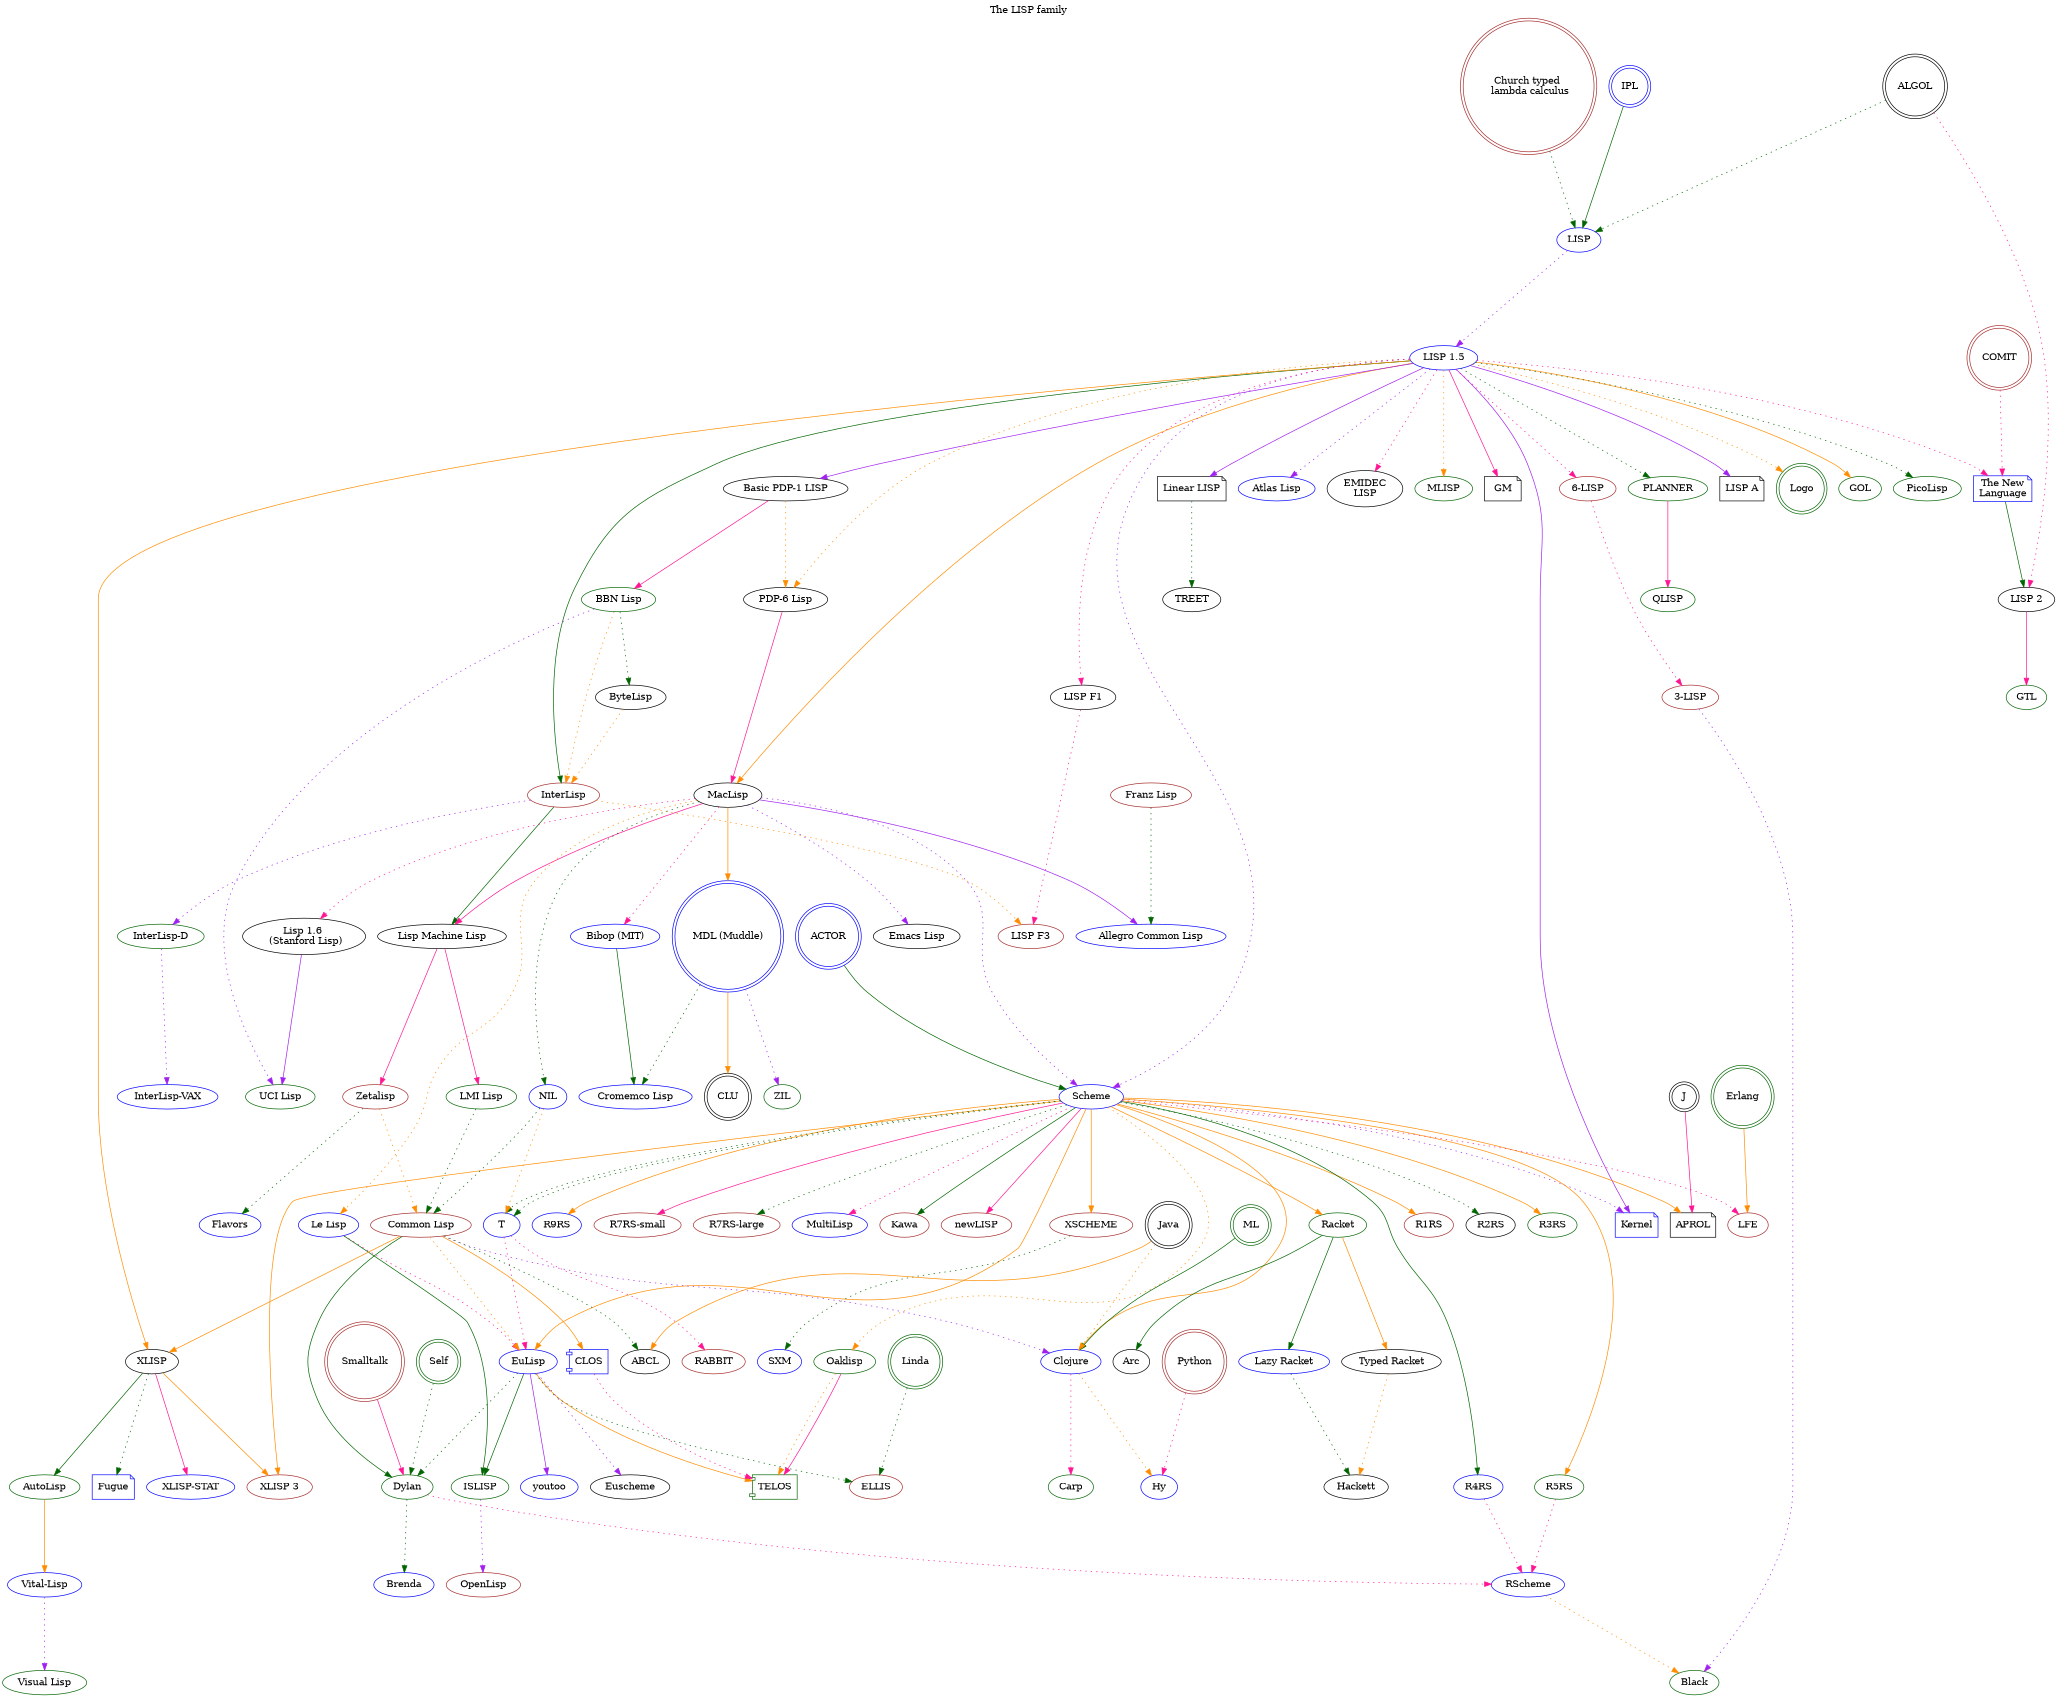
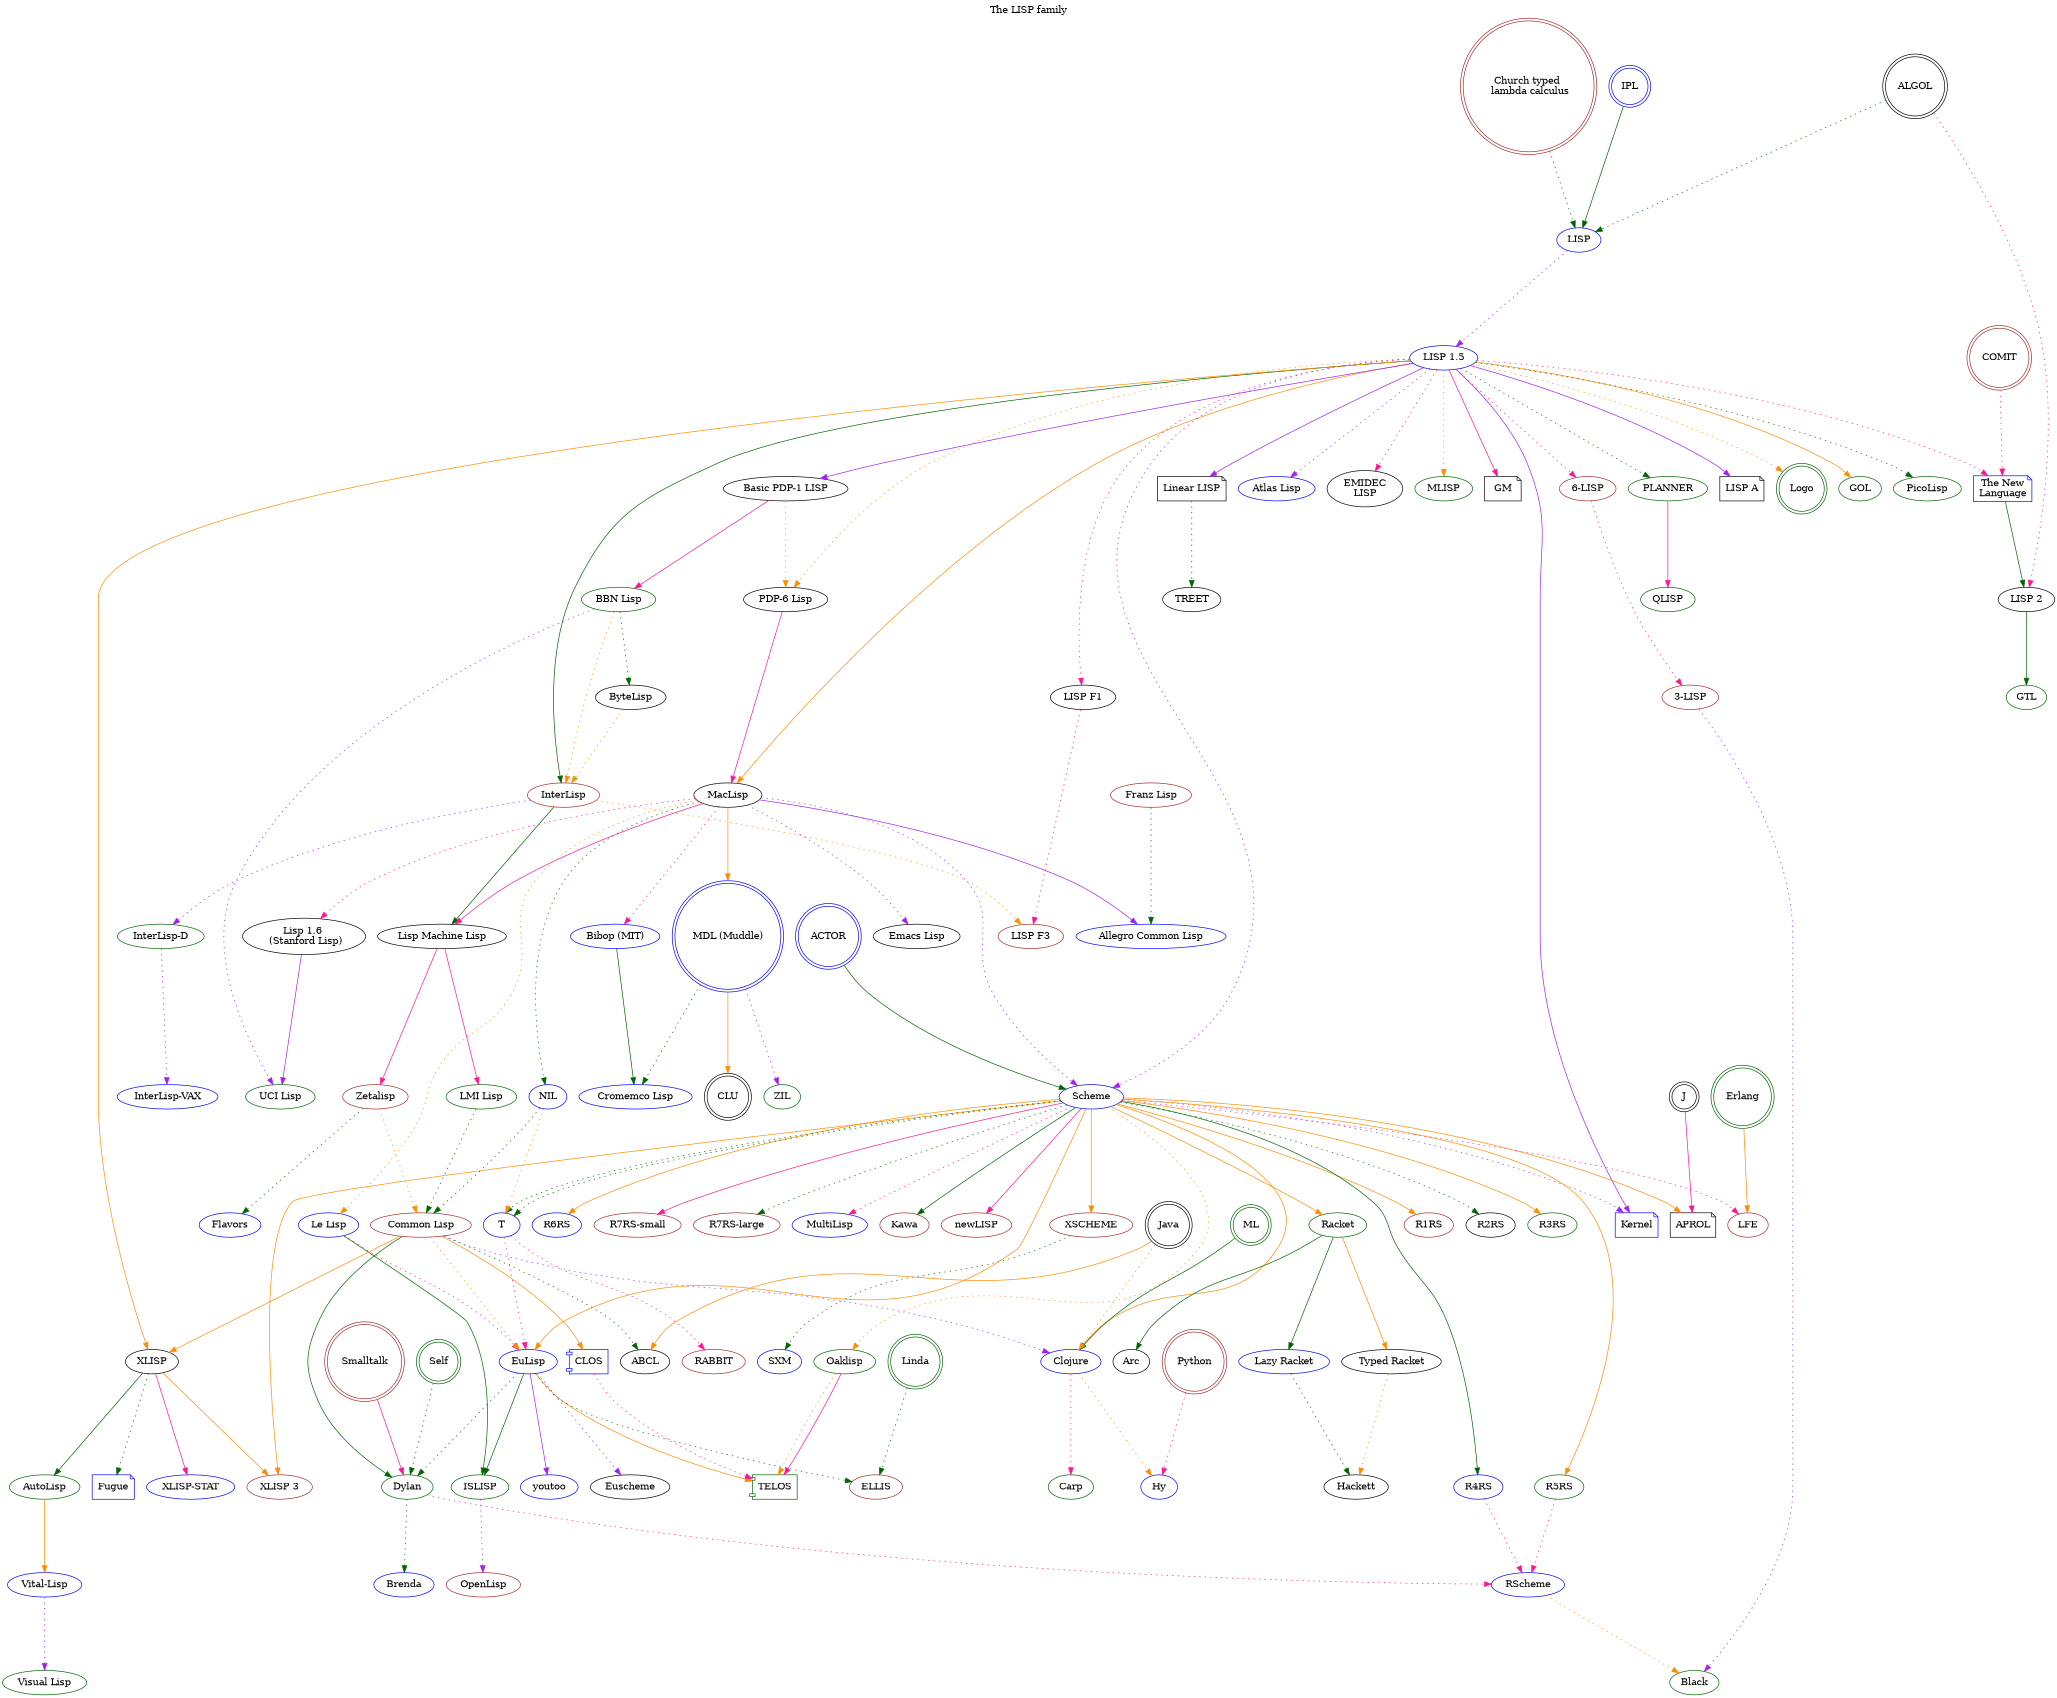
  digraph {
    concentrate=false
    constraint=true
    label="The LISP family"
    labelloc=t
    rank=new
    ranksep=1.5
    splines=true
    node [color=blue]
    edge [color=darkgreen style=dotted]
    IPL [shape=doublecircle]
    LISP
    "LISP 1.5"
    InterLisp [color=brown]
    "Linear LISP" [color=black shape=note]
    "Atlas Lisp"
    MacLisp [color=black]
    "Basic PDP-1 LISP" [color=black]
    "EMIDEC\nLISP" [color=black]
    MLISP [color=darkgreen]
    "The New\nLanguage" [shape=note]
    GM [color=black shape=note]
    PLANNER [color=darkgreen]
    "LISP A" [color=black shape=note]
    "PDP-6 Lisp" [color=black]
    Scheme
    XLISP [color=black]
    Logo [color=darkgreen shape=doublecircle]
    GOL [color=darkgreen]
    Kernel [shape=note]
    PicoLisp [color=darkgreen]
    n22 [color=brown label="6-LISP"]
    "LISP F1" [color=black]
    "Church typed \n lambda calculus" [color=brown shape=doublecircle]
    ALGOL [color=black shape=doublecircle]
    "LISP 2" [color=black]
    GTL [color=darkgreen]
    "Lisp Machine Lisp" [color=black]
    "InterLisp-D" [color=darkgreen]
    "LISP F3" [color=brown]
    TREET [color=black]
    "Bibop (MIT)"
    "Lisp 1.6 \n (Stanford Lisp)" [color=black]
    "MDL (Muddle)" [shape=doublecircle]
    "Emacs Lisp" [color=black]
    NIL
    "Le Lisp"
    "Allegro Common Lisp"
    "BBN Lisp" [color=darkgreen]
    QLISP [color=darkgreen]
    EuLisp
    Clojure
    R1RS [color=brown]
    R2RS [color=black]
    R3RS [color=darkgreen]
    R4RS
    R5RS [color=darkgreen]
-   R6RS [label=R9RS]
+   R6RS
    "R7RS-small" [color=brown]
    "R7RS-large" [color=brown]
    MultiLisp
    "XLISP 3" [color=brown]
    APROL [color=black shape=note]
    T
    Kawa [color=brown]
    newLISP [color=brown]
    XSCHEME [color=brown]
    LFE [color=brown]
    Racket [color=darkgreen]
    Oaklisp [color=darkgreen]
    AutoLisp [color=darkgreen]
    Fugue [shape=note]
    "XLISP-STAT"
    "3-LISP" [color=brown]
    Zetalisp [color=brown]
    "LMI Lisp" [color=darkgreen]
    "InterLisp-VAX"
    "Cromemco Lisp"
    "UCI Lisp" [color=darkgreen]
    ZIL [color=darkgreen]
    CLU [color=black shape=doublecircle]
    "Common Lisp" [color=brown]
    "Franz Lisp" [color=brown]
    ISLISP [color=darkgreen]
    ByteLisp [color=black]
    COMIT [color=brown shape=doublecircle]
    Flavors
    Dylan [color=darkgreen]
    ABCL [color=black]
    CLOS [shape=component]
    RScheme
    Brenda
    TELOS [color=darkgreen shape=component]
    youtoo
    ELLIS [color=brown]
    Euscheme [color=black]
    Carp [color=darkgreen]
    Hy
    ACTOR [shape=doublecircle]
    RABBIT [color=brown]
    SXM
    Arc [color=black]
    "Typed Racket" [color=black]
    "Lazy Racket"
    Black [color=darkgreen]
    "Vital-Lisp"
    "Visual Lisp" [color=darkgreen]
    J [color=black shape=doublecircle]
    Self [color=darkgreen shape=doublecircle]
    Smalltalk [color=brown shape=doublecircle]
    OpenLisp [color=brown]
    Erlang [color=darkgreen shape=doublecircle]
    Hackett [color=black]
    ML [color=darkgreen shape=doublecircle]
    Java [color=black shape=doublecircle]
    Python [color=brown shape=doublecircle]
    Linda [color=darkgreen shape=doublecircle]
    IPL -> LISP [style=solid]
    LISP -> "LISP 1.5" [color=purple]
    "LISP 1.5" -> InterLisp [style=solid]
    "LISP 1.5" -> "Linear LISP" [color=purple style=solid]
    "LISP 1.5" -> "Atlas Lisp" [color=purple]
    "LISP 1.5" -> MacLisp [color=darkorange style=solid]
    "LISP 1.5" -> "Basic PDP-1 LISP" [color=purple style=solid]
    "LISP 1.5" -> "EMIDEC\nLISP" [color=deeppink]
    "LISP 1.5" -> MLISP [color=darkorange]
    "LISP 1.5" -> "The New\nLanguage" [color=deeppink]
    "LISP 1.5" -> GM [color=deeppink style=solid]
    "LISP 1.5" -> PLANNER
    "LISP 1.5" -> "LISP A" [color=purple style=solid]
    "LISP 1.5" -> "PDP-6 Lisp" [color=darkorange]
    "LISP 1.5" -> Scheme [color=purple]
    "LISP 1.5" -> XLISP [color=darkorange style=solid]
    "LISP 1.5" -> Logo [color=darkorange]
    "LISP 1.5" -> GOL [color=darkorange style=solid]
    "LISP 1.5" -> Kernel [color=purple style=solid]
    "LISP 1.5" -> PicoLisp
    "LISP 1.5" -> n22 [color=deeppink]
    "LISP 1.5" -> "LISP F1" [color=deeppink]
    InterLisp -> "Lisp Machine Lisp" [style=solid]
    InterLisp -> "InterLisp-D" [color=purple]
    InterLisp -> "LISP F3" [color=darkorange]
    "Linear LISP" -> TREET
    MacLisp -> Scheme [color=purple]
    MacLisp -> "Lisp Machine Lisp" [color=deeppink style=solid]
    MacLisp -> "Bibop (MIT)" [color=deeppink]
    MacLisp -> "Lisp 1.6 \n (Stanford Lisp)" [color=deeppink]
    MacLisp -> "MDL (Muddle)" [color=darkorange style=solid]
    MacLisp -> "Emacs Lisp" [color=purple]
    MacLisp -> NIL
    MacLisp -> "Le Lisp" [color=darkorange]
    MacLisp -> "Allegro Common Lisp" [color=purple style=solid]
    "Basic PDP-1 LISP" -> "PDP-6 Lisp" [color=darkorange]
    "Basic PDP-1 LISP" -> "BBN Lisp" [color=deeppink style=solid]
    "The New\nLanguage" -> "LISP 2" [style=solid]
    PLANNER -> QLISP [color=deeppink style=solid]
    "PDP-6 Lisp" -> MacLisp [color=deeppink style=solid]
    Scheme -> Kernel [color=purple]
    Scheme -> EuLisp [color=darkorange style=solid]
    Scheme -> Clojure [color=darkorange style=solid]
    Scheme -> R1RS [color=darkorange style=solid]
    Scheme -> R2RS
    Scheme -> R3RS [color=darkorange style=solid]
    Scheme -> R4RS [style=solid]
    Scheme -> R5RS [color=darkorange style=solid]
    Scheme -> R6RS [color=darkorange style=solid]
    Scheme -> "R7RS-small" [color=deeppink style=solid]
    Scheme -> "R7RS-large"
    Scheme -> MultiLisp [color=deeppink]
    Scheme -> "XLISP 3" [color=darkorange style=solid]
    Scheme -> APROL [color=darkorange style=solid]
    Scheme -> T
    Scheme -> T
    Scheme -> Kawa [style=solid]
    Scheme -> newLISP [color=deeppink style=solid]
    Scheme -> XSCHEME [color=darkorange style=solid]
    Scheme -> LFE [color=deeppink]
    Scheme -> Racket [color=darkorange style=solid]
    Scheme -> Oaklisp [color=darkorange]
    XLISP -> "XLISP 3" [color=darkorange style=solid]
    XLISP -> AutoLisp [style=solid]
    XLISP -> Fugue
    XLISP -> "XLISP-STAT" [color=deeppink style=solid]
    n22 -> "3-LISP" [color=deeppink]
    "LISP F1" -> "LISP F3" [color=deeppink]
    "Church typed \n lambda calculus" -> LISP
    ALGOL -> LISP
    ALGOL -> "LISP 2" [color=deeppink]
-   "LISP 2" -> GTL [color=deeppink style=solid]
+   "LISP 2" -> GTL [style=solid]
    "Lisp Machine Lisp" -> Zetalisp [color=deeppink style=solid]
    "Lisp Machine Lisp" -> "LMI Lisp" [color=deeppink style=solid]
    "InterLisp-D" -> "InterLisp-VAX" [color=purple]
    "Bibop (MIT)" -> "Cromemco Lisp" [style=solid]
    "Lisp 1.6 \n (Stanford Lisp)" -> "UCI Lisp" [color=purple style=solid]
    "MDL (Muddle)" -> "Cromemco Lisp"
    "MDL (Muddle)" -> ZIL [color=purple]
    "MDL (Muddle)" -> CLU [color=darkorange style=solid]
    NIL -> T [color=darkorange]
    NIL -> "Common Lisp"
    "Le Lisp" -> EuLisp [color=deeppink]
    "Le Lisp" -> ISLISP [style=solid]
    "BBN Lisp" -> InterLisp [color=darkorange]
    "BBN Lisp" -> "UCI Lisp" [color=purple]
    "BBN Lisp" -> ByteLisp
    EuLisp -> ISLISP [style=solid]
    EuLisp -> Dylan
    EuLisp -> TELOS [color=darkorange style=solid]
    EuLisp -> youtoo [color=purple style=solid]
    EuLisp -> ELLIS
    EuLisp -> Euscheme [color=purple]
    Clojure -> Carp [color=deeppink]
    Clojure -> Hy [color=darkorange]
    R4RS -> RScheme [color=deeppink]
    R5RS -> RScheme [color=deeppink]
    T -> EuLisp [color=deeppink]
    T -> RABBIT [color=deeppink]
    XSCHEME -> SXM
    Racket -> Arc [style=solid]
    Racket -> "Typed Racket" [color=darkorange style=solid]
    Racket -> "Lazy Racket" [style=solid]
    Oaklisp -> TELOS [color=darkorange]
    Oaklisp -> TELOS [color=deeppink style=solid]
    AutoLisp -> "Vital-Lisp" [color=darkorange style=solid]
    "3-LISP" -> Black [color=purple]
    Zetalisp -> "Common Lisp" [color=darkorange]
    Zetalisp -> Flavors
    "LMI Lisp" -> "Common Lisp"
    "Common Lisp" -> XLISP [color=darkorange style=solid]
    "Common Lisp" -> EuLisp [color=darkorange]
    "Common Lisp" -> Clojure [color=purple]
    "Common Lisp" -> Dylan [style=solid]
    "Common Lisp" -> ABCL
    "Common Lisp" -> CLOS [color=darkorange style=solid]
    "Franz Lisp" -> "Allegro Common Lisp"
    ISLISP -> OpenLisp [color=purple]
    ByteLisp -> InterLisp [color=darkorange]
    COMIT -> "The New\nLanguage" [color=deeppink]
    Dylan -> RScheme [color=deeppink]
    Dylan -> Brenda
    CLOS -> TELOS [color=deeppink]
    RScheme -> Black [color=darkorange]
    ACTOR -> Scheme [style=solid]
    "Typed Racket" -> Hackett [color=darkorange]
    "Lazy Racket" -> Hackett
    "Vital-Lisp" -> "Visual Lisp" [color=purple]
    J -> APROL [color=deeppink style=solid]
    Self -> Dylan
    Smalltalk -> Dylan [color=deeppink style=solid]
    Erlang -> LFE [color=darkorange style=solid]
    ML -> Clojure [style=solid]
    Java -> Clojure [color=darkorange]
    Java -> ABCL [color=darkorange style=solid]
    Python -> Hy [color=deeppink]
    Linda -> ELLIS
  }
